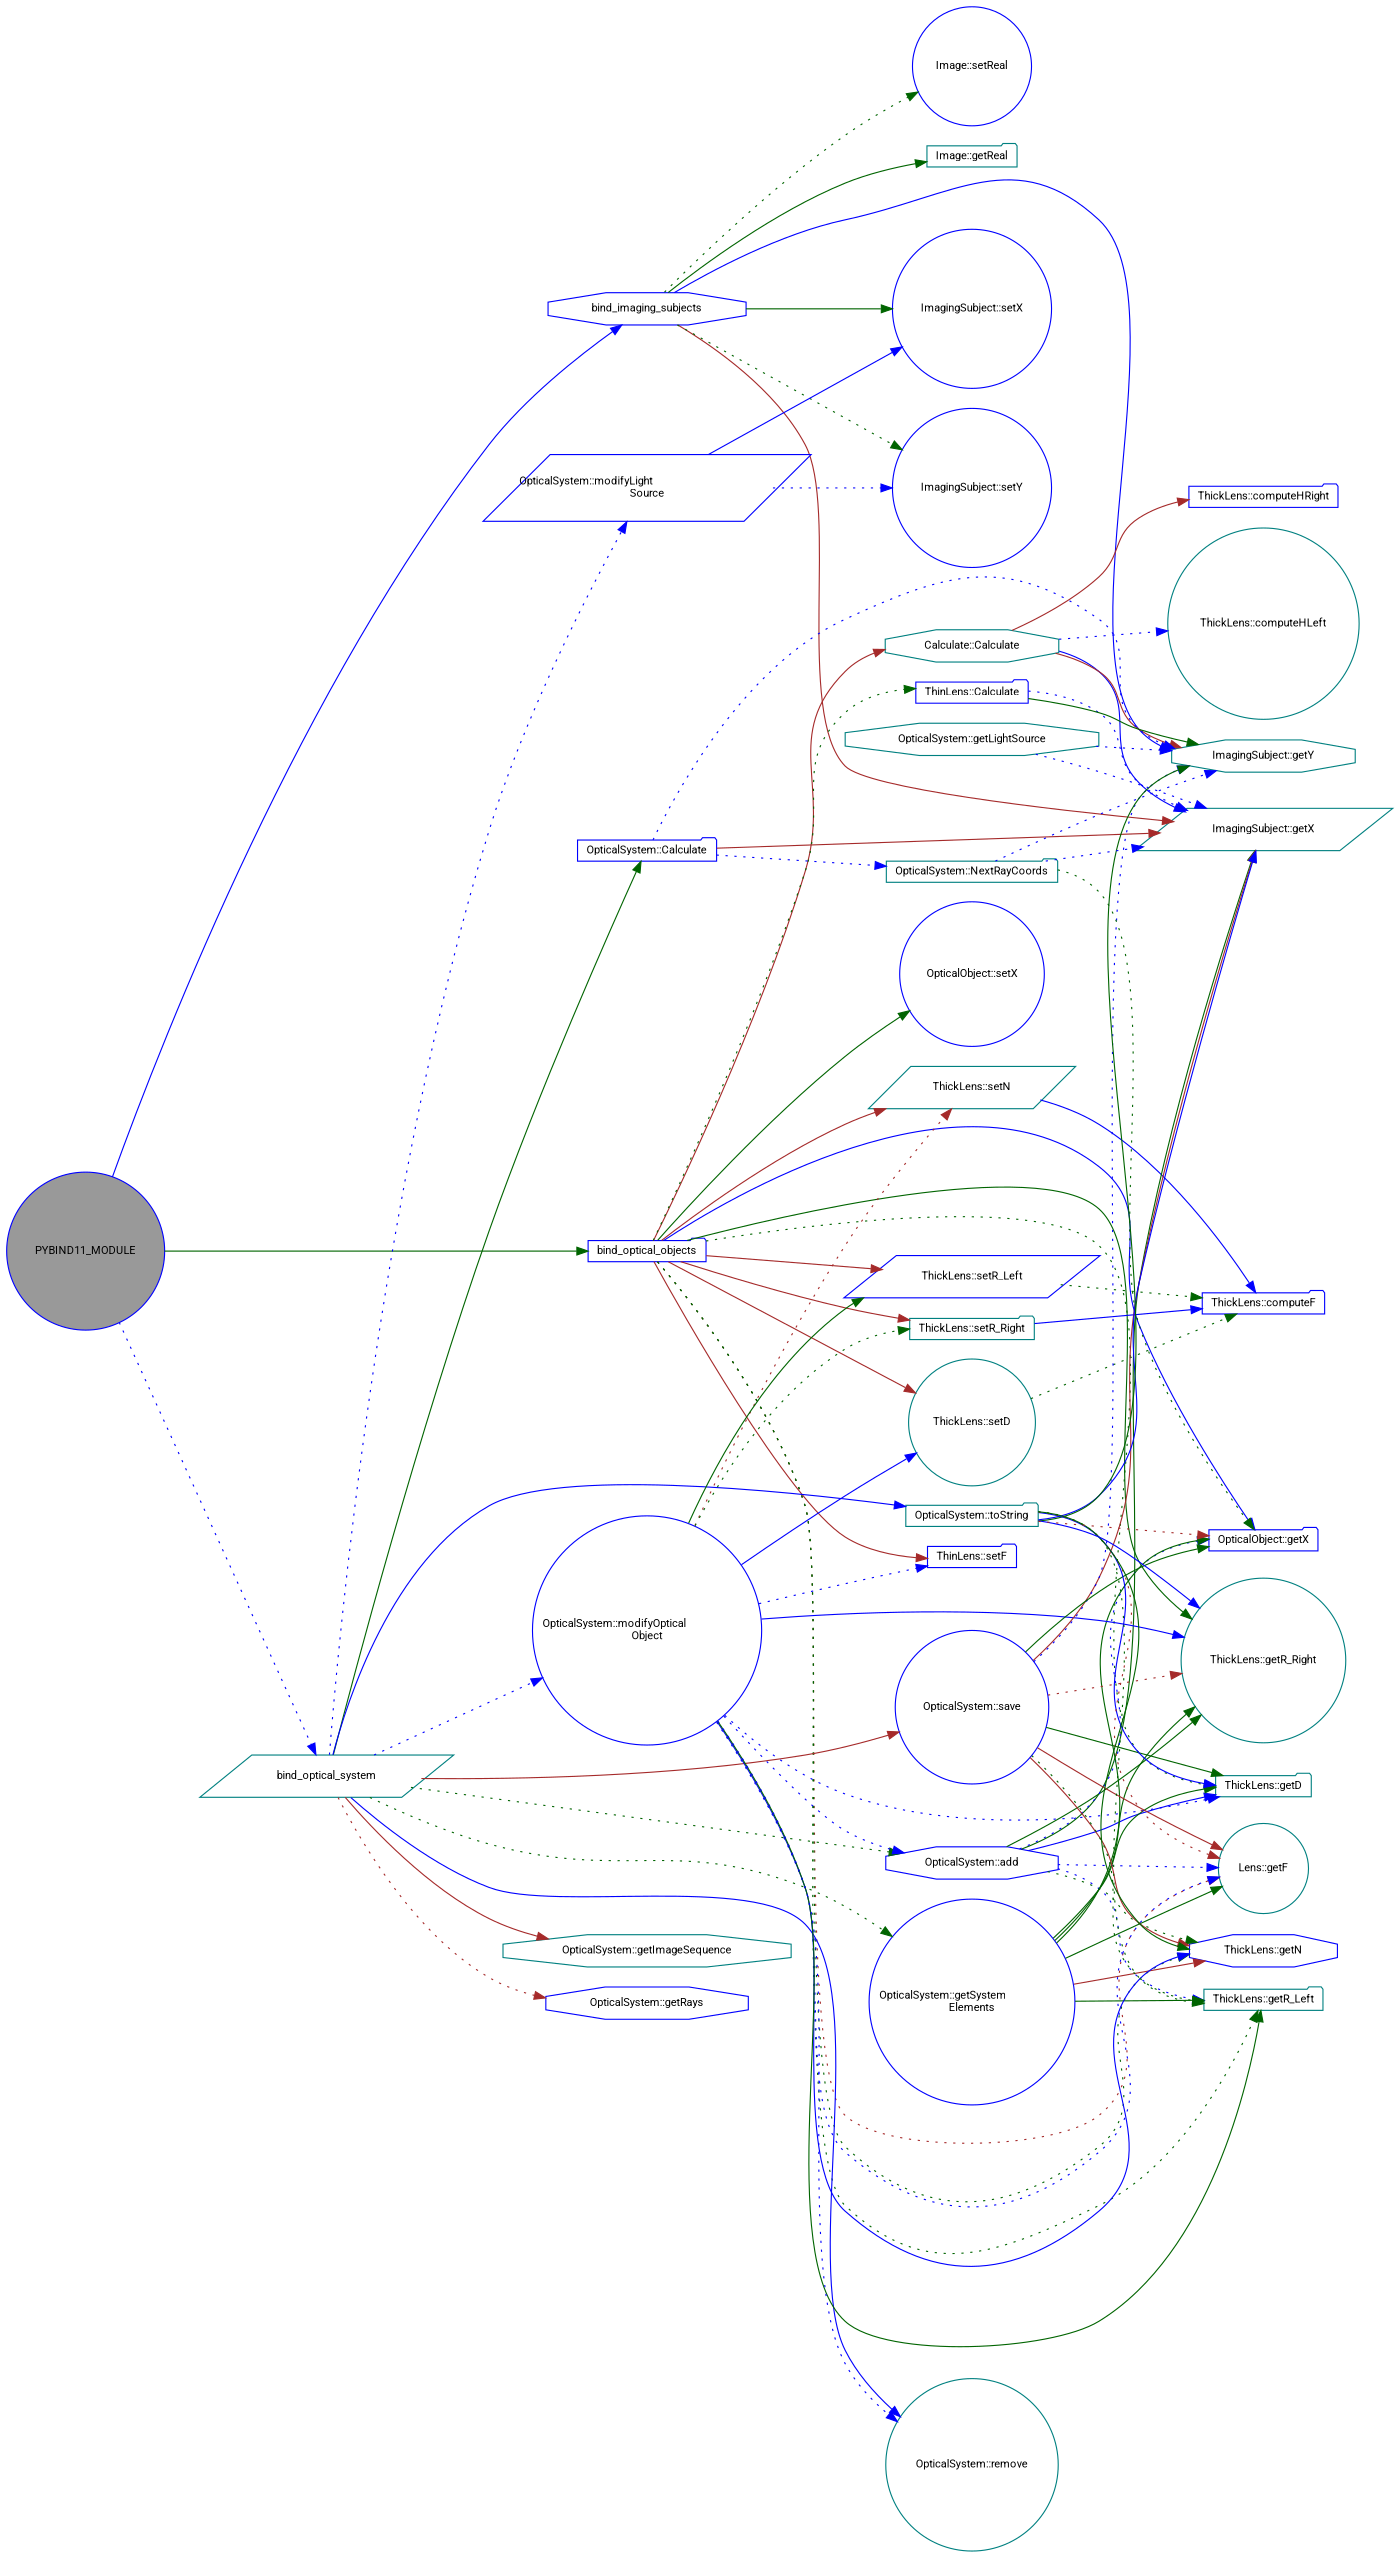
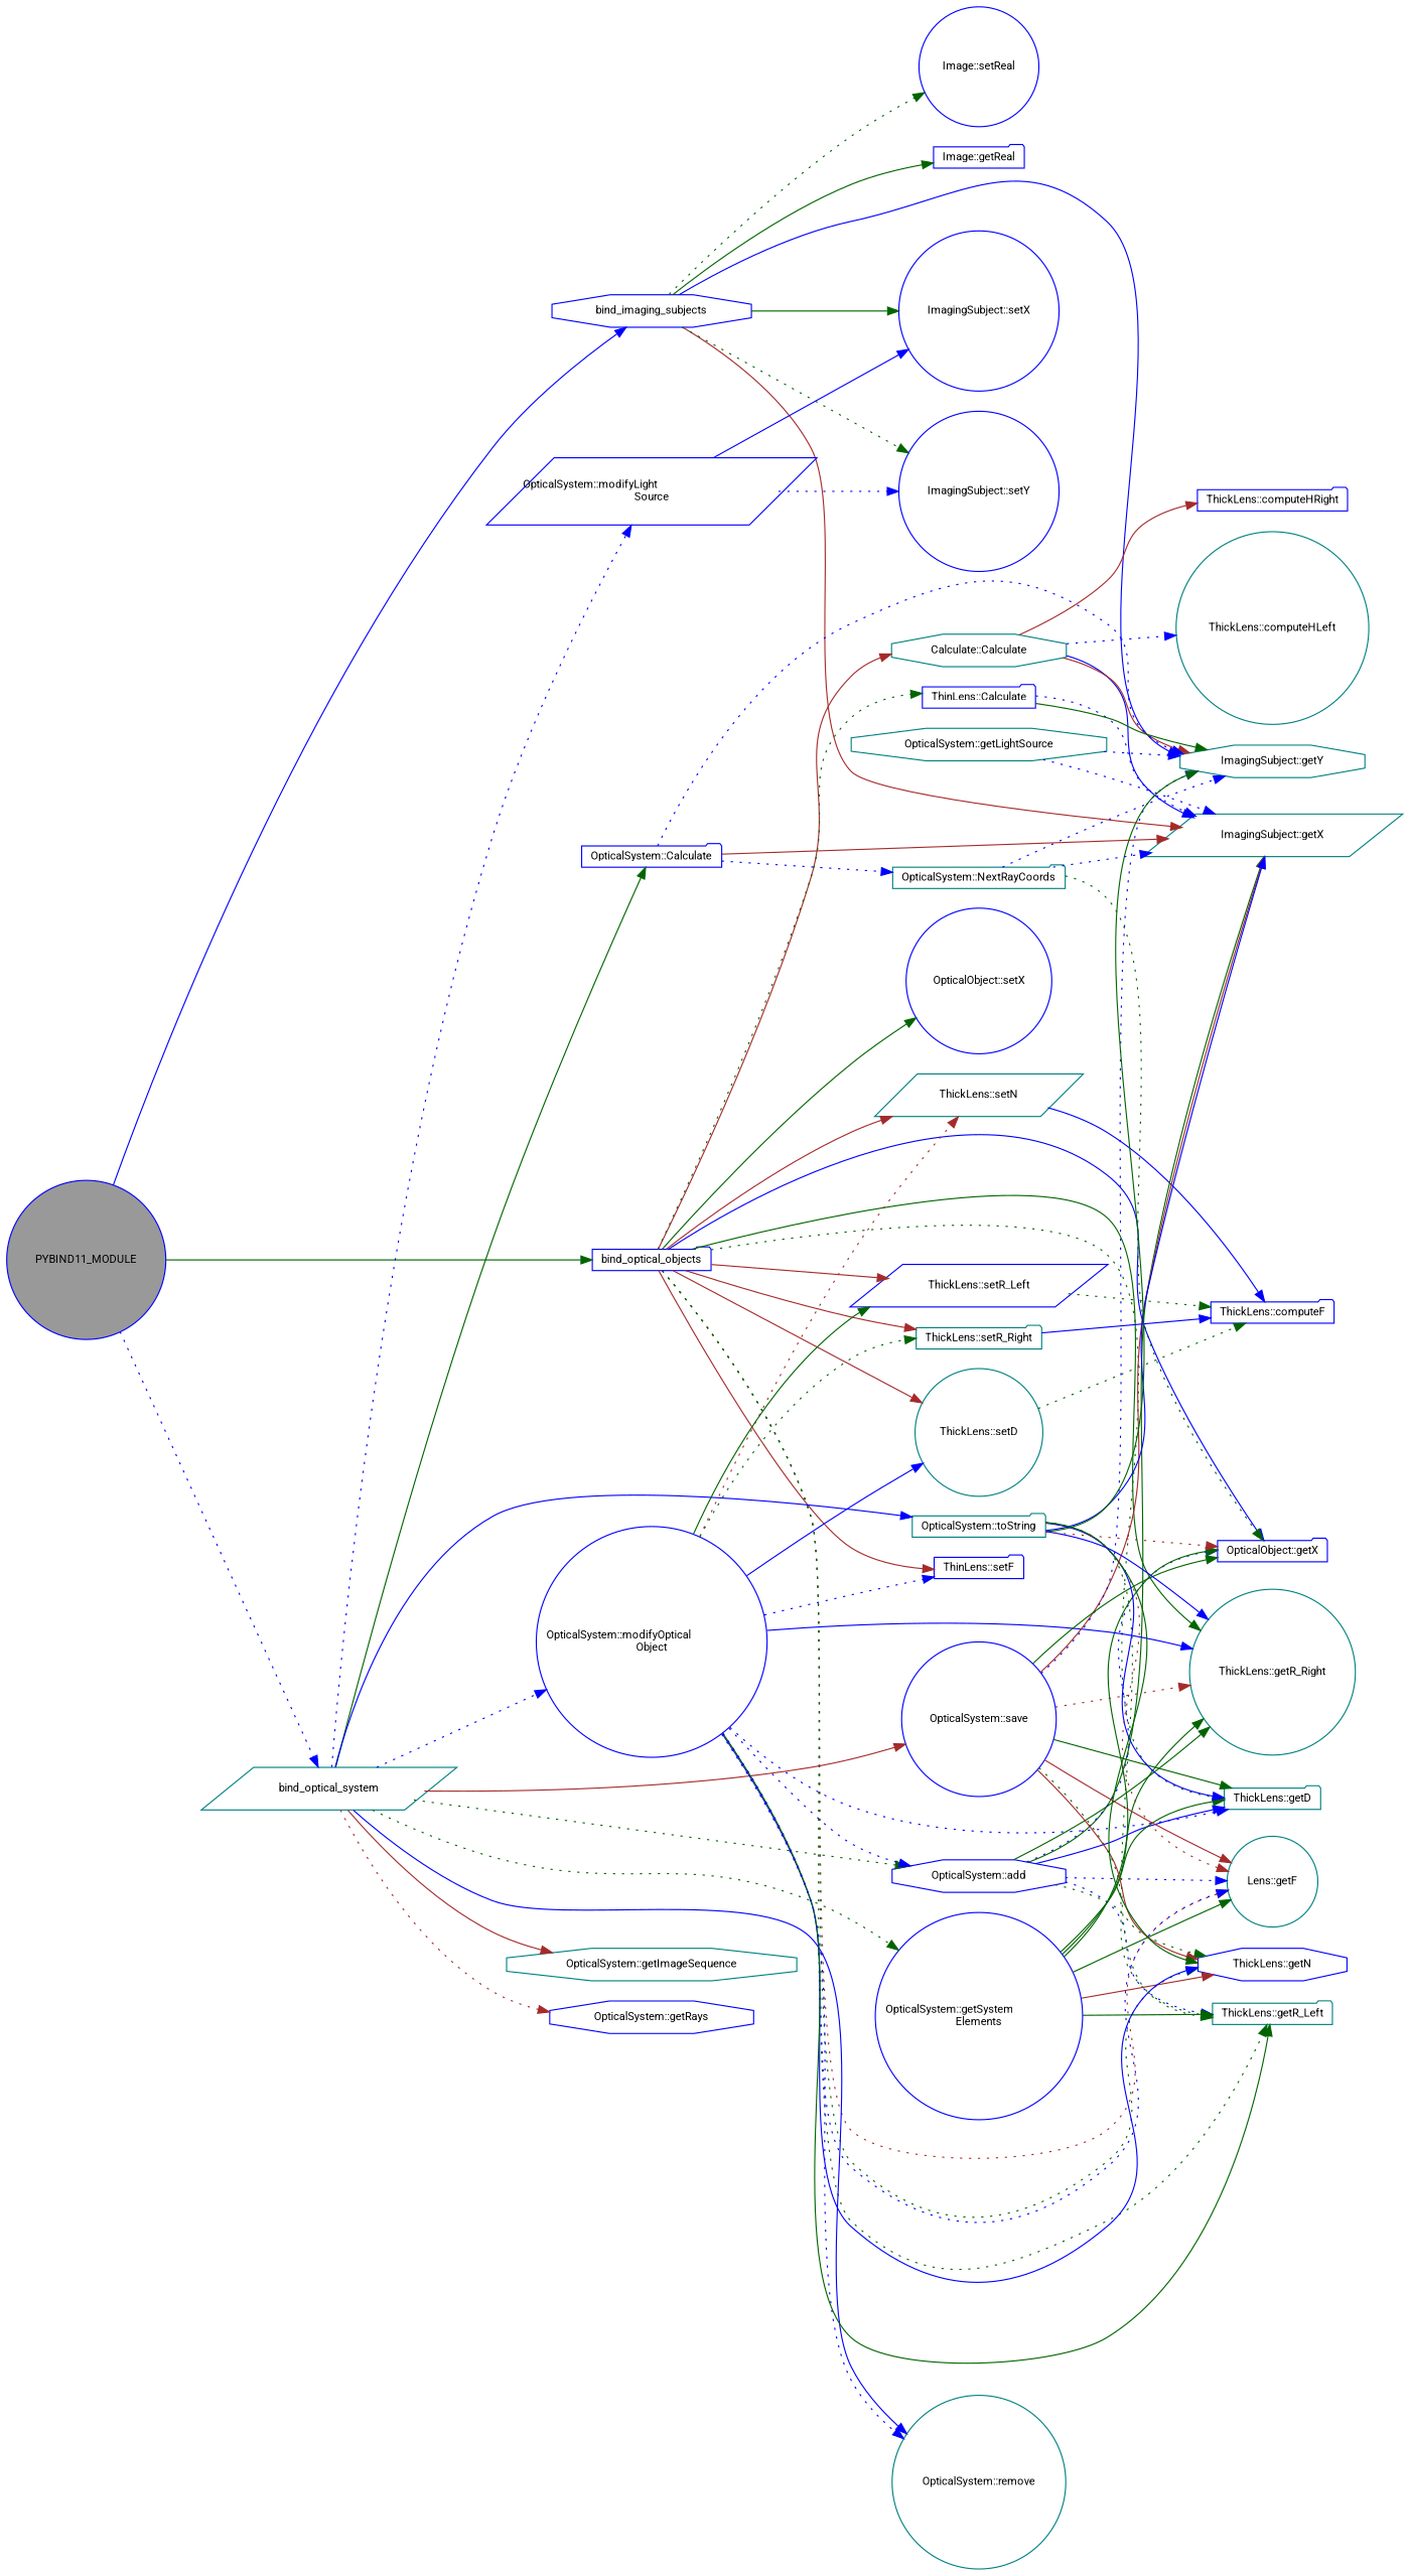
  digraph {
    fontname=Roboto
    rankdir=LR
    node [color=blue fillcolor=white fontname=Roboto fontsize=10 shape=circle style=filled]
    edge [color=blue fontname=Roboto fontsize=10 labelfontname=Helvetica labelfontsize=10 style=solid]
    n1 [fillcolor=grey60 fontcolor=black height=0.2 label=PYBIND11_MODULE width=0.4]
    n2 [height=0.2 label=bind_imaging_subjects shape=octagon width=0.4]
    n3 [height=0.2 label=bind_optical_objects shape=folder width=0.4]
    n4 [color=teal height=0.2 label=bind_optical_system shape=parallelogram width=0.4]
-   n5 [color=teal height=0.2 label="Image::getReal" shape=folder width=0.4]
+   n5 [height=0.2 label="Image::getReal" shape=folder width=0.4]
    n6 [color=teal height=0.2 label="ImagingSubject::getX" shape=parallelogram width=0.4]
    n7 [color=teal height=0.2 label="ImagingSubject::getY" shape=octagon width=0.4]
    n8 [height=0.2 label="Image::setReal" width=0.4]
    n9 [height=0.2 label="ImagingSubject::setX" width=0.4]
    n10 [height=0.2 label="ImagingSubject::setY" width=0.4]
    n11 [color=teal height=0.2 label="Calculate::Calculate" shape=octagon width=0.4]
    n12 [height=0.2 label="ThinLens::Calculate" shape=folder width=0.4]
    n13 [color=teal height=0.2 label="ThickLens::getD" shape=folder width=0.4]
    n14 [color=teal height=0.2 label="Lens::getF" width=0.4]
    n15 [height=0.2 label="ThickLens::getN" shape=octagon width=0.4]
    n16 [color=teal height=0.2 label="ThickLens::getR_Left" shape=folder width=0.4]
    n17 [color=teal height=0.2 label="ThickLens::getR_Right" width=0.4]
    n18 [height=0.2 label="OpticalObject::getX" shape=folder width=0.4]
    n19 [color=teal height=0.2 label="ThickLens::setD" width=0.4]
    n20 [height=0.2 label="ThinLens::setF" shape=folder width=0.4]
    n21 [color=teal height=0.2 label="ThickLens::setN" shape=parallelogram width=0.4]
    n22 [height=0.2 label="ThickLens::setR_Left" shape=parallelogram width=0.4]
    n23 [color=teal height=0.2 label="ThickLens::setR_Right" shape=folder width=0.4]
    n24 [height=0.2 label="OpticalObject::setX" width=0.4]
    n25 [height=0.2 label="OpticalSystem::add" shape=octagon width=0.4]
    n26 [height=0.2 label="OpticalSystem::Calculate" shape=folder width=0.4]
    n27 [color=teal height=0.2 label="OpticalSystem::getImageSequence" shape=octagon width=0.4]
    n28 [height=0.2 label="OpticalSystem::getRays" shape=octagon width=0.4]
    n29 [height=0.2 label="OpticalSystem::getSystem\lElements" width=0.4]
    n30 [height=0.2 label="OpticalSystem::modifyLight\lSource" shape=parallelogram width=0.4]
    n31 [height=0.2 label="OpticalSystem::modifyOptical\lObject" width=0.4]
    n32 [color=teal height=0.2 label="OpticalSystem::remove" width=0.4]
    n33 [height=0.2 label="OpticalSystem::save" width=0.4]
    n34 [color=teal height=0.2 label="OpticalSystem::toString" shape=folder width=0.4]
    n35 [color=teal height=0.2 label="ThickLens::computeHLeft" width=0.4]
    n36 [height=0.2 label="ThickLens::computeHRight" shape=folder width=0.4]
    n37 [height=0.2 label="ThickLens::computeF" shape=folder width=0.4]
    n38 [color=teal height=0.2 label="OpticalSystem::NextRayCoords" shape=folder width=0.4]
    n39 [color=teal height=0.2 label="OpticalSystem::getLightSource" shape=octagon width=0.4]
    n1 -> n2
    n1 -> n3 [color=darkgreen]
    n1 -> n4 [style=dotted]
    n2 -> n5 [color=darkgreen]
    n2 -> n6 [color=brown]
    n2 -> n7
    n2 -> n8 [color=darkgreen style=dotted]
    n2 -> n9 [color=darkgreen]
    n2 -> n10 [color=darkgreen style=dotted]
    n3 -> n11 [color=brown]
    n3 -> n12 [color=darkgreen style=dotted]
    n3 -> n13 [color=darkgreen style=dotted]
    n3 -> n14 [color=brown style=dotted]
    n3 -> n15 [color=darkgreen style=dotted]
    n3 -> n16 [color=darkgreen style=dotted]
    n3 -> n17 [color=darkgreen]
    n3 -> n18
    n3 -> n19 [color=brown]
    n3 -> n20 [color=brown]
    n3 -> n21 [color=brown]
    n3 -> n22 [color=brown]
    n3 -> n23 [color=brown]
    n3 -> n24 [color=darkgreen]
    n4 -> n25 [color=darkgreen style=dotted]
    n4 -> n26 [color=darkgreen]
    n4 -> n27 [color=brown]
    n4 -> n28 [color=brown style=dotted]
    n4 -> n29 [color=darkgreen style=dotted]
    n4 -> n30 [style=dotted]
    n4 -> n31 [style=dotted]
    n4 -> n32
    n4 -> n33 [color=brown]
    n4 -> n34
    n11 -> n6
    n11 -> n7 [color=brown]
    n11 -> n35 [style=dotted]
    n11 -> n36 [color=brown]
    n12 -> n6 [style=dotted]
    n12 -> n7 [color=darkgreen]
    n19 -> n37 [color=darkgreen style=dotted]
    n21 -> n37
    n22 -> n37 [color=darkgreen style=dotted]
    n23 -> n37
    n25 -> n6 [color=darkgreen]
    n25 -> n13
    n25 -> n14 [style=dotted]
    n25 -> n15 [color=darkgreen style=dotted]
    n25 -> n16 [style=dotted]
    n25 -> n17 [color=darkgreen]
    n25 -> n18 [style=dotted]
    n26 -> n6 [color=brown]
    n26 -> n7 [style=dotted]
    n26 -> n38 [style=dotted]
    n29 -> n13 [color=darkgreen]
    n29 -> n14 [color=darkgreen]
    n29 -> n15 [color=brown]
    n29 -> n16 [color=darkgreen]
    n29 -> n17 [color=darkgreen]
    n29 -> n18 [color=darkgreen]
    n30 -> n9
    n30 -> n10 [style=dotted]
    n31 -> n13 [style=dotted]
    n31 -> n14 [style=dotted]
    n31 -> n15
    n31 -> n16 [color=darkgreen]
    n31 -> n17
    n31 -> n19
    n31 -> n20 [style=dotted]
    n31 -> n21 [color=brown style=dotted]
    n31 -> n22 [color=darkgreen]
    n31 -> n23 [color=darkgreen style=dotted]
    n31 -> n25 [style=dotted]
    n31 -> n32 [style=dotted]
    n33 -> n6 [color=brown]
    n33 -> n7 [style=dotted]
    n33 -> n13 [color=darkgreen]
    n33 -> n14 [color=brown]
    n33 -> n15 [color=brown]
    n33 -> n16 [color=darkgreen style=dotted]
    n33 -> n17 [color=brown style=dotted]
    n33 -> n18 [color=darkgreen]
    n34 -> n6
    n34 -> n7 [color=darkgreen]
    n34 -> n13
    n34 -> n14 [color=brown style=dotted]
    n34 -> n15 [color=darkgreen]
    n34 -> n16 [color=darkgreen style=dotted]
    n34 -> n17
    n34 -> n18 [color=brown style=dotted]
    n38 -> n6 [style=dotted]
    n38 -> n7 [style=dotted]
    n38 -> n18 [color=darkgreen style=dotted]
    n39 -> n6 [style=dotted]
    n39 -> n7 [style=dotted]
  }
